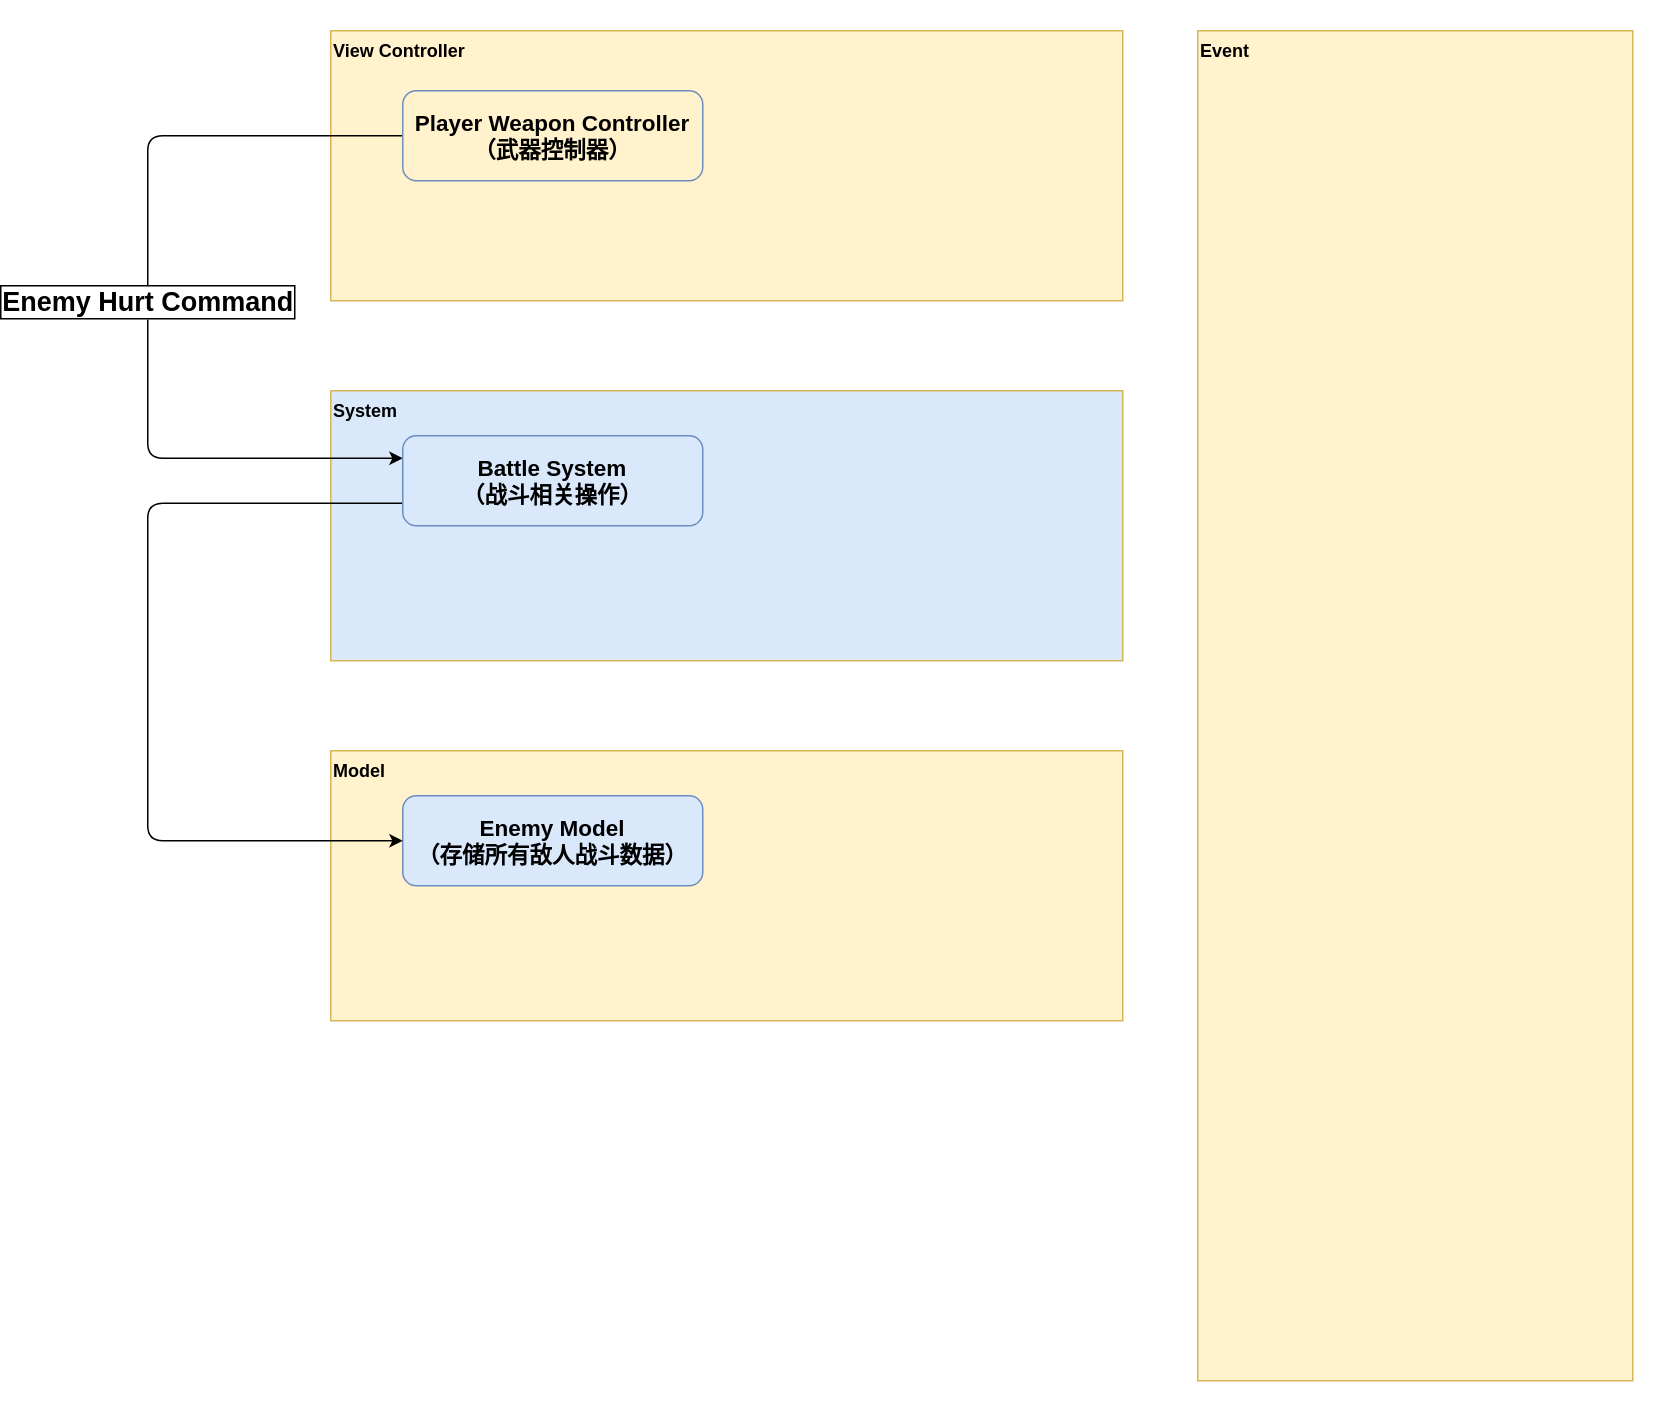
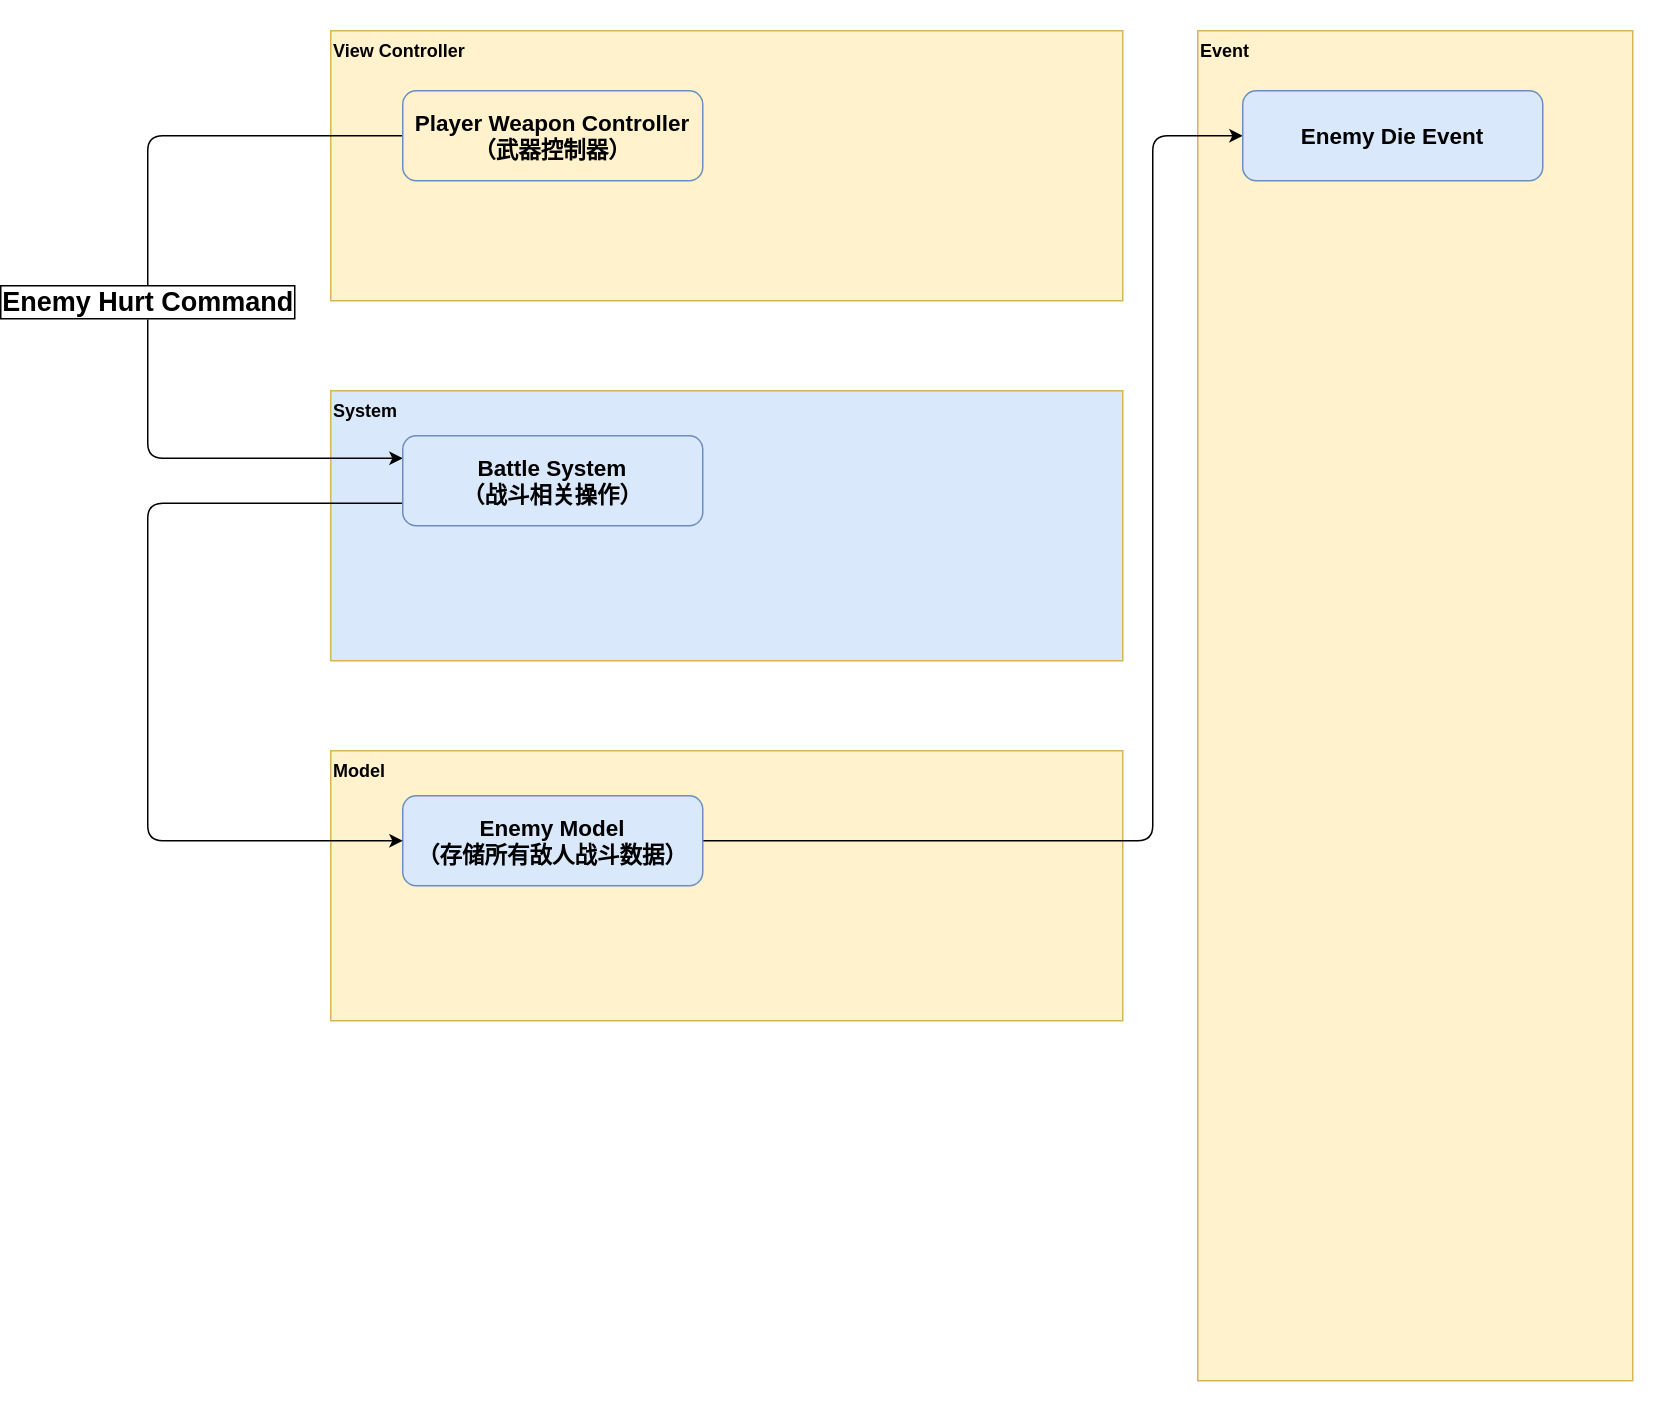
  <mxCell id="0" />
  <mxCell id="1" parent="0" />
  <mxCell id="2" value="Event" style="rounded=0;whiteSpace=wrap;html=1;fillColor=#fff2cc;strokeColor=#d6b656;align=left;verticalAlign=top;fontStyle=1" parent="1" vertex="1"><mxGeometry x="720" y="20" width="290" height="900" as="geometry" /></mxCell>
  <mxCell id="3" value="System" style="rounded=0;whiteSpace=wrap;html=1;fillColor=#dae8fc;strokeColor=#d6b656;align=left;verticalAlign=top;fontStyle=1;" parent="1" vertex="1"><mxGeometry x="142" y="260" width="528" height="180" as="geometry" /></mxCell>
  <mxCell id="4" value="Model" style="rounded=0;whiteSpace=wrap;html=1;fillColor=#fff2cc;strokeColor=#d6b656;align=left;verticalAlign=top;fontStyle=1" parent="1" vertex="1"><mxGeometry x="142" y="500" width="528" height="180" as="geometry" /></mxCell>
  <mxCell id="5" value="View Controller" style="rounded=0;whiteSpace=wrap;html=1;fillColor=#fff2cc;strokeColor=#d6b656;align=left;verticalAlign=top;fontStyle=1" parent="1" vertex="1"><mxGeometry x="142" y="20" width="528" height="180" as="geometry" /></mxCell>
  <mxCell id="6" value="Enemy Hurt Command" style="edgeStyle=orthogonalEdgeStyle;rounded=1;orthogonalLoop=1;jettySize=auto;html=1;exitX=0;exitY=0.5;exitDx=0;exitDy=0;entryX=0;entryY=0.25;entryDx=0;entryDy=0;labelBackgroundColor=#FFFFFF;labelBorderColor=default;fontSize=18;fontStyle=1" parent="1" target="11" edge="1"><mxGeometry x="0.012" relative="1" as="geometry"><mxPoint x="190" y="90" as="sourcePoint" /><mxPoint x="190" y="560" as="targetPoint" /><Array as="points"><mxPoint x="20" y="90" /><mxPoint x="20" y="305" /></Array><mxPoint as="offset" /></mxGeometry></mxCell>
  <mxCell id="7" value="Player Weapon Controller&lt;br&gt;（武器控制器）" style="rounded=1;whiteSpace=wrap;html=1;fontSize=15;fontStyle=1;fillColor=#fff2cc;strokeColor=#6c8ebf;" parent="1" vertex="1"><mxGeometry x="190" y="60" width="200" height="60" as="geometry" /></mxCell>
+ <mxCell id="8" style="edgeStyle=orthogonalEdgeStyle;rounded=1;orthogonalLoop=1;jettySize=auto;html=1;exitX=1;exitY=0.5;exitDx=0;exitDy=0;entryX=0;entryY=0.5;entryDx=0;entryDy=0;" parent="1" source="9" target="12" edge="1"><mxGeometry relative="1" as="geometry"><Array as="points"><mxPoint x="690" y="560" /><mxPoint x="690" y="90" /></Array></mxGeometry></mxCell>
  <mxCell id="9" value="&lt;font style=&quot;font-size: 15px;&quot;&gt;Enemy Model&lt;br&gt;（存储所有敌人战斗数据）&lt;br&gt;&lt;/font&gt;" style="rounded=1;whiteSpace=wrap;html=1;fillColor=#dae8fc;strokeColor=#6c8ebf;fontSize=15;fontStyle=1" parent="1" vertex="1"><mxGeometry x="190" y="530" width="200" height="60" as="geometry" /></mxCell>
  <mxCell id="10" style="edgeStyle=orthogonalEdgeStyle;rounded=1;orthogonalLoop=1;jettySize=auto;html=1;exitX=0;exitY=0.75;exitDx=0;exitDy=0;entryX=0;entryY=0.5;entryDx=0;entryDy=0;" parent="1" source="11" target="9" edge="1"><mxGeometry relative="1" as="geometry"><Array as="points"><mxPoint x="20" y="335" /><mxPoint x="20" y="560" /></Array></mxGeometry></mxCell>
  <mxCell id="11" value="&lt;font style=&quot;font-size: 15px;&quot;&gt;Battle System&lt;br&gt;（战斗相关操作）&lt;br&gt;&lt;/font&gt;" style="rounded=1;whiteSpace=wrap;html=1;fillColor=#dae8fc;strokeColor=#6c8ebf;fontSize=15;fontStyle=1" parent="1" vertex="1"><mxGeometry x="190" y="290" width="200" height="60" as="geometry" /></mxCell>
+ <mxCell id="12" value="&lt;font style=&quot;font-size: 15px;&quot;&gt;Enemy Die Event&lt;br&gt;&lt;/font&gt;" style="rounded=1;whiteSpace=wrap;html=1;fillColor=#dae8fc;strokeColor=#6c8ebf;fontSize=15;fontStyle=1" parent="1" vertex="1"><mxGeometry x="750" y="60" width="200" height="60" as="geometry" /></mxCell>
